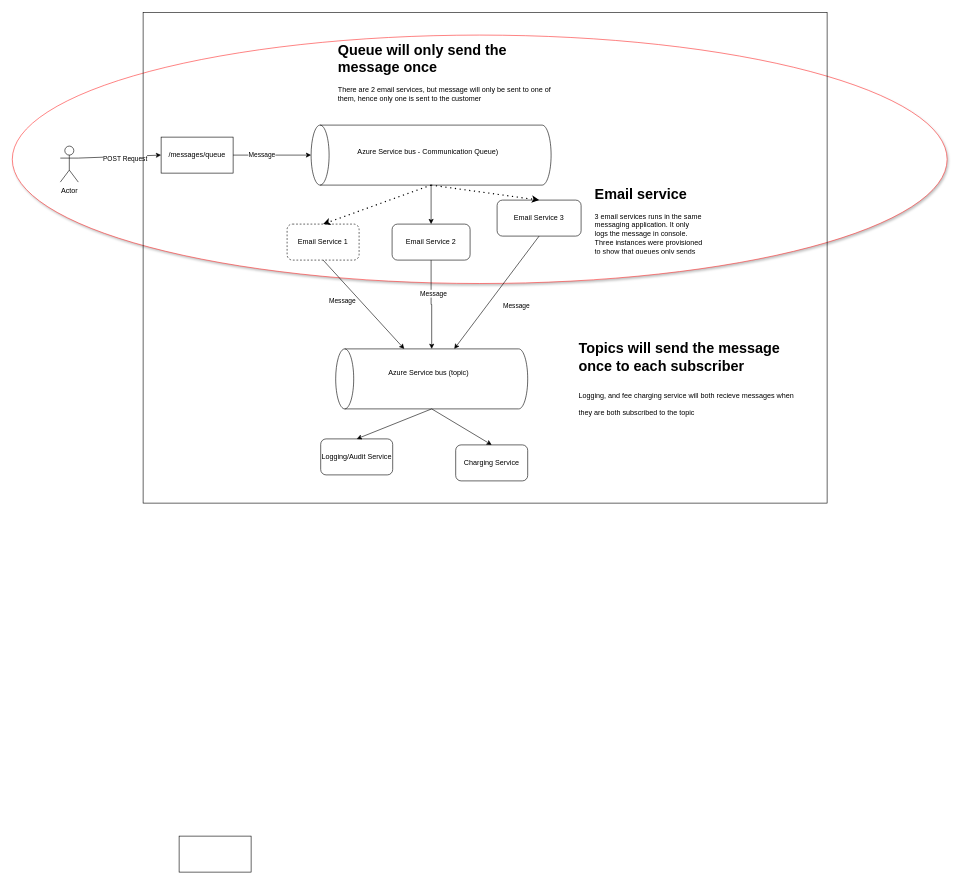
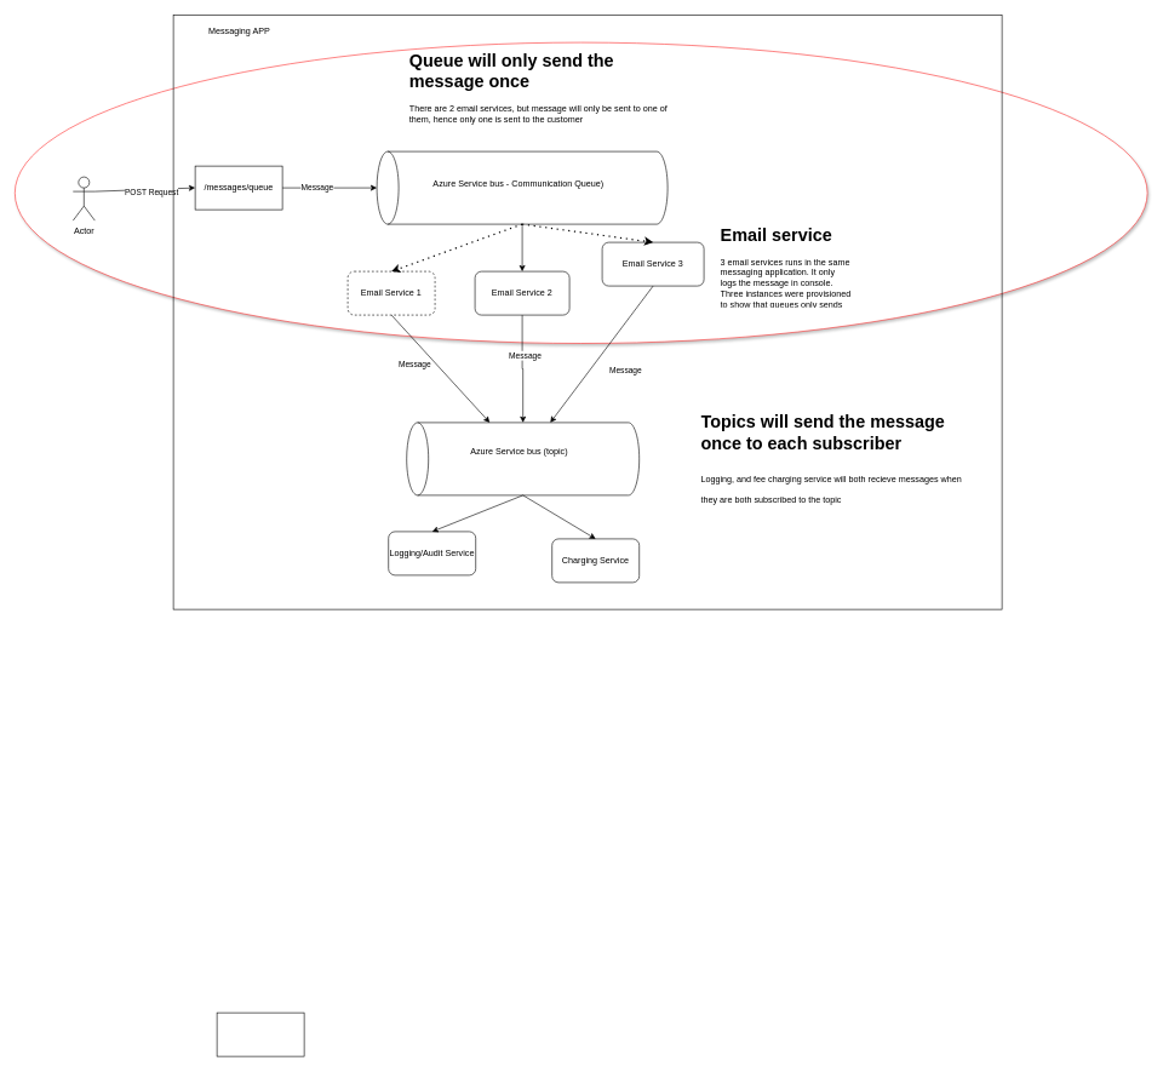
  <mxCell id="0" />
  <mxCell id="1" parent="0" />
  <mxCell id="2" value="" style="ellipse;whiteSpace=wrap;html=1;strokeColor=#FF3333;shadow=1;" vertex="1" parent="1"><mxGeometry x="20" y="58" width="1558" height="414" as="geometry" /></mxCell>
  <mxCell id="3" value="/messages/queue" style="rounded=0;whiteSpace=wrap;html=1;" parent="1" vertex="1"><mxGeometry x="268" y="228" width="120" height="60" as="geometry" /></mxCell>
  <mxCell id="4" value="Email Service 1" style="rounded=1;whiteSpace=wrap;html=1;dashed=1;" parent="1" vertex="1"><mxGeometry x="478" y="373" width="120" height="60" as="geometry" /></mxCell>
  <mxCell id="5" style="edgeStyle=orthogonalEdgeStyle;rounded=0;orthogonalLoop=1;jettySize=auto;html=1;exitX=0.5;exitY=1;exitDx=0;exitDy=0;" parent="1" source="7" target="11" edge="1"><mxGeometry relative="1" as="geometry"><mxPoint x="718" y="743" as="targetPoint" /></mxGeometry></mxCell>
  <mxCell id="6" value="Message" style="edgeLabel;html=1;align=center;verticalAlign=middle;resizable=0;points=[];" parent="5" vertex="1" connectable="0"><mxGeometry x="-0.257" y="3" relative="1" as="geometry"><mxPoint as="offset" /></mxGeometry></mxCell>
  <mxCell id="7" value="Email Service 2" style="rounded=1;whiteSpace=wrap;html=1;" parent="1" vertex="1"><mxGeometry x="653" y="373" width="130" height="60" as="geometry" /></mxCell>
  <mxCell id="8" value="Email Service 3" style="rounded=1;whiteSpace=wrap;html=1;" parent="1" vertex="1"><mxGeometry x="828" y="333" width="140" height="60" as="geometry" /></mxCell>
  <mxCell id="9" value="" style="endArrow=classic;html=1;exitX=1;exitY=0.5;exitDx=0;exitDy=0;entryX=0.5;entryY=0;entryDx=0;entryDy=0;entryPerimeter=0;" parent="1" source="3" target="22" edge="1"><mxGeometry width="50" height="50" relative="1" as="geometry"><mxPoint x="908" y="533" as="sourcePoint" /><mxPoint x="958" y="483" as="targetPoint" /></mxGeometry></mxCell>
  <mxCell id="10" value="Message" style="edgeLabel;html=1;align=center;verticalAlign=middle;resizable=0;points=[];" parent="9" vertex="1" connectable="0"><mxGeometry x="-0.28" y="2" relative="1" as="geometry"><mxPoint as="offset" /></mxGeometry></mxCell>
  <mxCell id="11" value="" style="shape=cylinder3;whiteSpace=wrap;html=1;boundedLbl=1;backgroundOutline=1;size=15;rotation=-90;" parent="1" vertex="1"><mxGeometry x="669" y="471" width="100" height="320" as="geometry" /></mxCell>
  <mxCell id="12" value="Azure Service bus (topic)" style="text;html=1;strokeColor=none;fillColor=none;align=center;verticalAlign=middle;whiteSpace=wrap;rounded=0;" parent="1" vertex="1"><mxGeometry x="639" y="611" width="150" height="20" as="geometry" /></mxCell>
  <mxCell id="13" value="" style="endArrow=classic;html=1;exitX=0.5;exitY=1;exitDx=0;exitDy=0;" parent="1" source="4" target="11" edge="1"><mxGeometry width="50" height="50" relative="1" as="geometry"><mxPoint x="908" y="713" as="sourcePoint" /><mxPoint x="958" y="663" as="targetPoint" /></mxGeometry></mxCell>
  <mxCell id="14" value="" style="endArrow=classic;html=1;exitX=0.5;exitY=1;exitDx=0;exitDy=0;" parent="1" source="8" target="11" edge="1"><mxGeometry width="50" height="50" relative="1" as="geometry"><mxPoint x="558" y="623" as="sourcePoint" /><mxPoint x="673.556" y="753" as="targetPoint" /></mxGeometry></mxCell>
  <mxCell id="15" value="&lt;h1&gt;Queue will only send the message once&lt;/h1&gt;&lt;div&gt;There are 2 email services, but message will only be sent to one of them, hence only one is sent to the customer&lt;/div&gt;" style="text;html=1;strokeColor=none;fillColor=none;spacing=5;spacingTop=-20;whiteSpace=wrap;overflow=hidden;rounded=0;" parent="1" vertex="1"><mxGeometry x="558" y="63" width="390" height="120" as="geometry" /></mxCell>
  <mxCell id="16" value="&lt;h1&gt;&lt;span&gt;Topics will send the message once to each subscriber&lt;/span&gt;&lt;/h1&gt;&lt;h1&gt;&lt;span style=&quot;font-size: 12px ; font-weight: normal&quot;&gt;Logging, and fee charging service will both recieve messages when they are both subscribed to the topic&lt;/span&gt;&lt;br&gt;&lt;/h1&gt;" style="text;html=1;strokeColor=none;fillColor=none;spacing=5;spacingTop=-20;whiteSpace=wrap;overflow=hidden;rounded=0;" parent="1" vertex="1"><mxGeometry x="959" y="561" width="390" height="150" as="geometry" /></mxCell>
  <mxCell id="17" value="Logging/Audit Service" style="rounded=1;whiteSpace=wrap;html=1;" parent="1" vertex="1"><mxGeometry x="534" y="731" width="120" height="60" as="geometry" /></mxCell>
  <mxCell id="18" value="Charging Service" style="rounded=1;whiteSpace=wrap;html=1;" parent="1" vertex="1"><mxGeometry x="759" y="741" width="120" height="60" as="geometry" /></mxCell>
  <mxCell id="19" value="Message" style="edgeLabel;html=1;align=center;verticalAlign=middle;resizable=0;points=[];" parent="1" vertex="1" connectable="0"><mxGeometry x="859" y="509.235" as="geometry" /></mxCell>
  <mxCell id="20" value="Message" style="edgeLabel;html=1;align=center;verticalAlign=middle;resizable=0;points=[];" parent="1" vertex="1" connectable="0"><mxGeometry x="569" y="500.995" as="geometry" /></mxCell>
  <mxCell id="21" value="" style="group" parent="1" vertex="1" connectable="0"><mxGeometry x="518" y="208" width="400" height="100.0" as="geometry" /></mxCell>
  <mxCell id="22" value="" style="shape=cylinder3;whiteSpace=wrap;html=1;boundedLbl=1;backgroundOutline=1;size=15;rotation=-90;" parent="21" vertex="1"><mxGeometry x="150" y="-150" width="100" height="400" as="geometry" /></mxCell>
  <mxCell id="23" value="Azure Service bus - Communication Queue)" style="text;html=1;strokeColor=none;fillColor=none;align=center;verticalAlign=middle;whiteSpace=wrap;rounded=0;" parent="21" vertex="1"><mxGeometry x="70" y="35.0" width="250" height="20" as="geometry" /></mxCell>
  <mxCell id="24" value="" style="endArrow=classic;dashed=1;html=1;dashPattern=1 3;strokeWidth=2;exitX=0;exitY=0.5;exitDx=0;exitDy=0;exitPerimeter=0;entryX=0.5;entryY=0;entryDx=0;entryDy=0;" parent="1" source="22" target="4" edge="1"><mxGeometry width="50" height="50" relative="1" as="geometry"><mxPoint x="218" y="413" as="sourcePoint" /><mxPoint x="268" y="363" as="targetPoint" /></mxGeometry></mxCell>
  <mxCell id="25" value="" style="endArrow=classic;dashed=1;html=1;dashPattern=1 3;strokeWidth=2;exitX=0;exitY=0.5;exitDx=0;exitDy=0;exitPerimeter=0;entryX=0.5;entryY=0;entryDx=0;entryDy=0;" parent="1" source="22" target="8" edge="1"><mxGeometry width="50" height="50" relative="1" as="geometry"><mxPoint x="635.5" y="318" as="sourcePoint" /><mxPoint x="568" y="573" as="targetPoint" /></mxGeometry></mxCell>
  <mxCell id="26" value="" style="endArrow=classic;html=1;exitX=0;exitY=0.5;exitDx=0;exitDy=0;exitPerimeter=0;entryX=0.5;entryY=0;entryDx=0;entryDy=0;" parent="1" source="22" target="7" edge="1"><mxGeometry width="50" height="50" relative="1" as="geometry"><mxPoint x="628" y="563" as="sourcePoint" /><mxPoint x="678" y="513" as="targetPoint" /></mxGeometry></mxCell>
  <mxCell id="27" value="" style="endArrow=classic;html=1;exitX=0;exitY=0.5;exitDx=0;exitDy=0;exitPerimeter=0;entryX=0.5;entryY=0;entryDx=0;entryDy=0;" parent="1" source="11" target="17" edge="1"><mxGeometry width="50" height="50" relative="1" as="geometry"><mxPoint x="449" y="661" as="sourcePoint" /><mxPoint x="499" y="611" as="targetPoint" /></mxGeometry></mxCell>
  <mxCell id="28" value="" style="endArrow=classic;html=1;exitX=0;exitY=0.5;exitDx=0;exitDy=0;exitPerimeter=0;entryX=0.5;entryY=0;entryDx=0;entryDy=0;" parent="1" source="11" target="18" edge="1"><mxGeometry width="50" height="50" relative="1" as="geometry"><mxPoint x="729" y="691" as="sourcePoint" /><mxPoint x="604" y="741" as="targetPoint" /></mxGeometry></mxCell>
  <mxCell id="29" value="" style="rounded=0;whiteSpace=wrap;html=1;" parent="1" vertex="1"><mxGeometry x="298" y="1393" width="120" height="60" as="geometry" /></mxCell>
  <mxCell id="30" value="Actor" style="shape=umlActor;verticalLabelPosition=bottom;verticalAlign=top;html=1;outlineConnect=0;" vertex="1" parent="1"><mxGeometry x="100" y="243" width="30" height="60" as="geometry" /></mxCell>
  <mxCell id="31" value="" style="endArrow=classic;html=1;exitX=1;exitY=0.333;exitDx=0;exitDy=0;exitPerimeter=0;" edge="1" parent="1" source="30"><mxGeometry width="50" height="50" relative="1" as="geometry"><mxPoint x="877" y="506" as="sourcePoint" /><mxPoint x="268" y="258" as="targetPoint" /></mxGeometry></mxCell>
  <mxCell id="32" value="POST Request" style="edgeLabel;html=1;align=center;verticalAlign=middle;resizable=0;points=[];" vertex="1" connectable="0" parent="31"><mxGeometry x="0.116" y="-3" relative="1" as="geometry"><mxPoint as="offset" /></mxGeometry></mxCell>
+ <mxCell id="33" value="Messaging APP" style="text;html=1;strokeColor=none;fillColor=none;align=center;verticalAlign=middle;whiteSpace=wrap;rounded=0;" vertex="1" parent="1"><mxGeometry x="268" y="32" width="122" height="20" as="geometry" /></mxCell>
  <mxCell id="34" value="&lt;h1&gt;Email service&amp;nbsp;&lt;/h1&gt;&lt;p&gt;3 email services runs in the same messaging application. It only logs the message in console. Three instances were provisioned to show that queues only sends messages to 1 subscriber&lt;/p&gt;" style="text;html=1;strokeColor=none;fillColor=none;spacing=5;spacingTop=-20;whiteSpace=wrap;overflow=hidden;rounded=0;" vertex="1" parent="1"><mxGeometry x="986" y="303" width="190" height="120" as="geometry" /></mxCell>
  <mxCell id="35" value="" style="rounded=0;whiteSpace=wrap;html=1;fillColor=none;" vertex="1" parent="1"><mxGeometry x="238" y="20" width="1140" height="818" as="geometry" /></mxCell>
